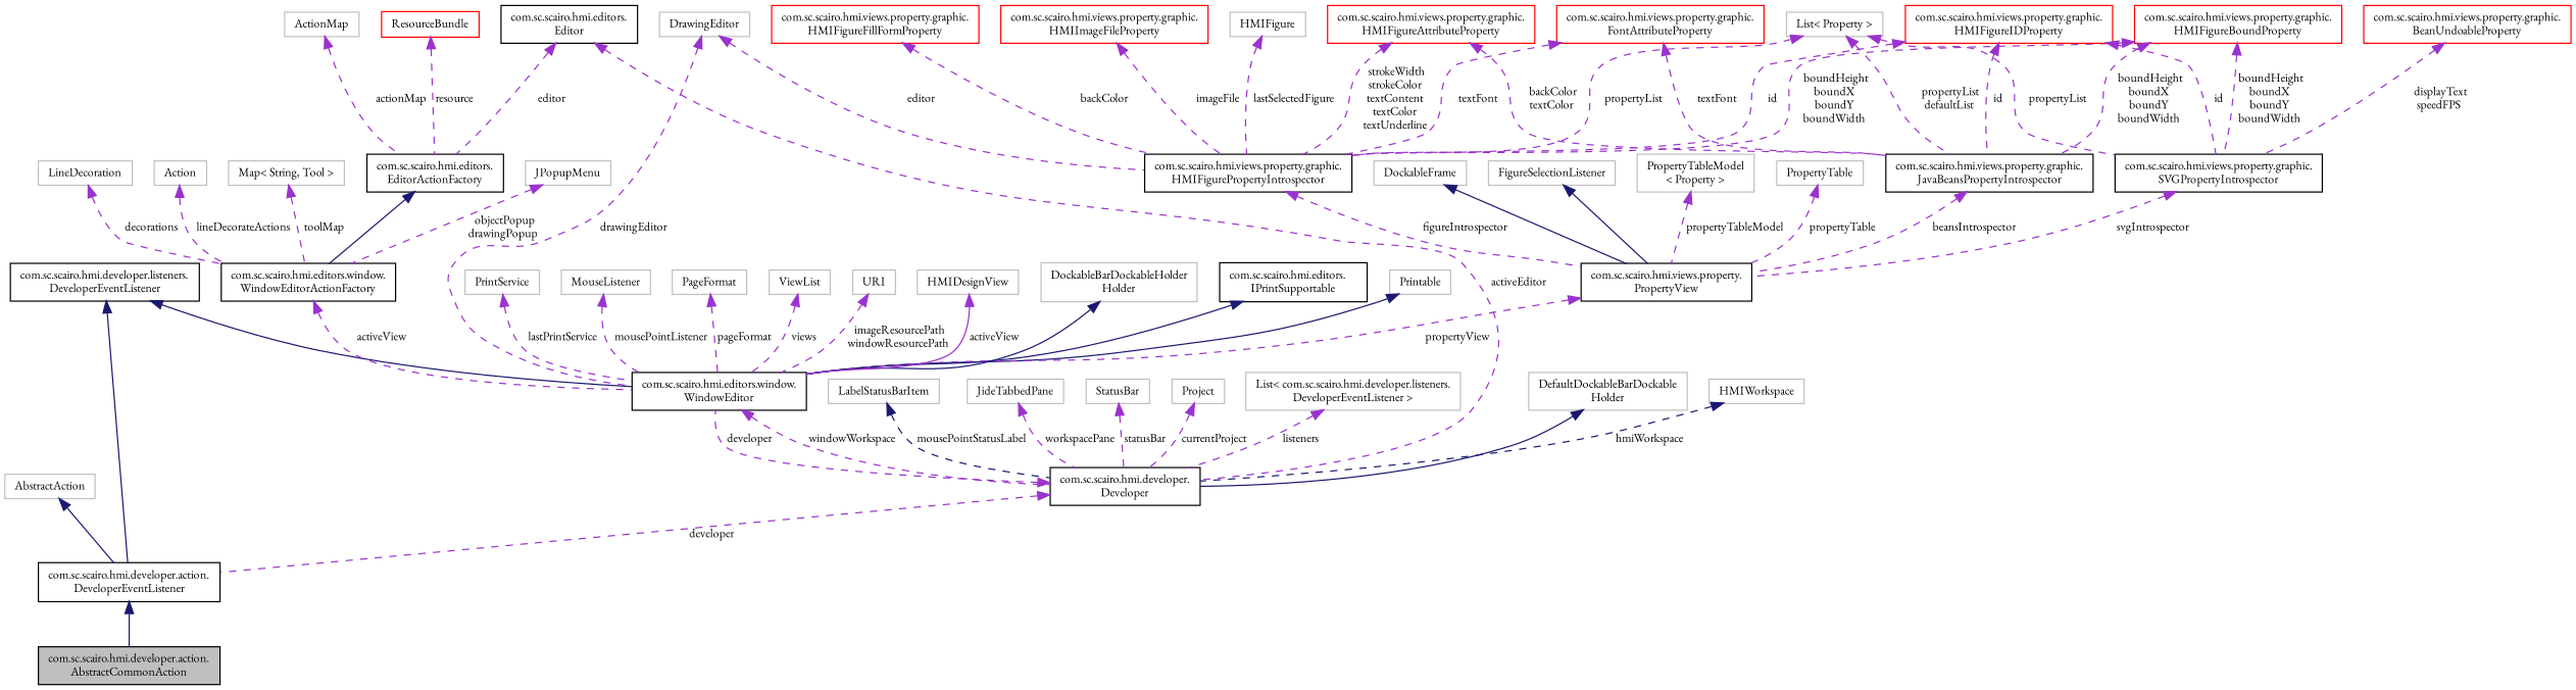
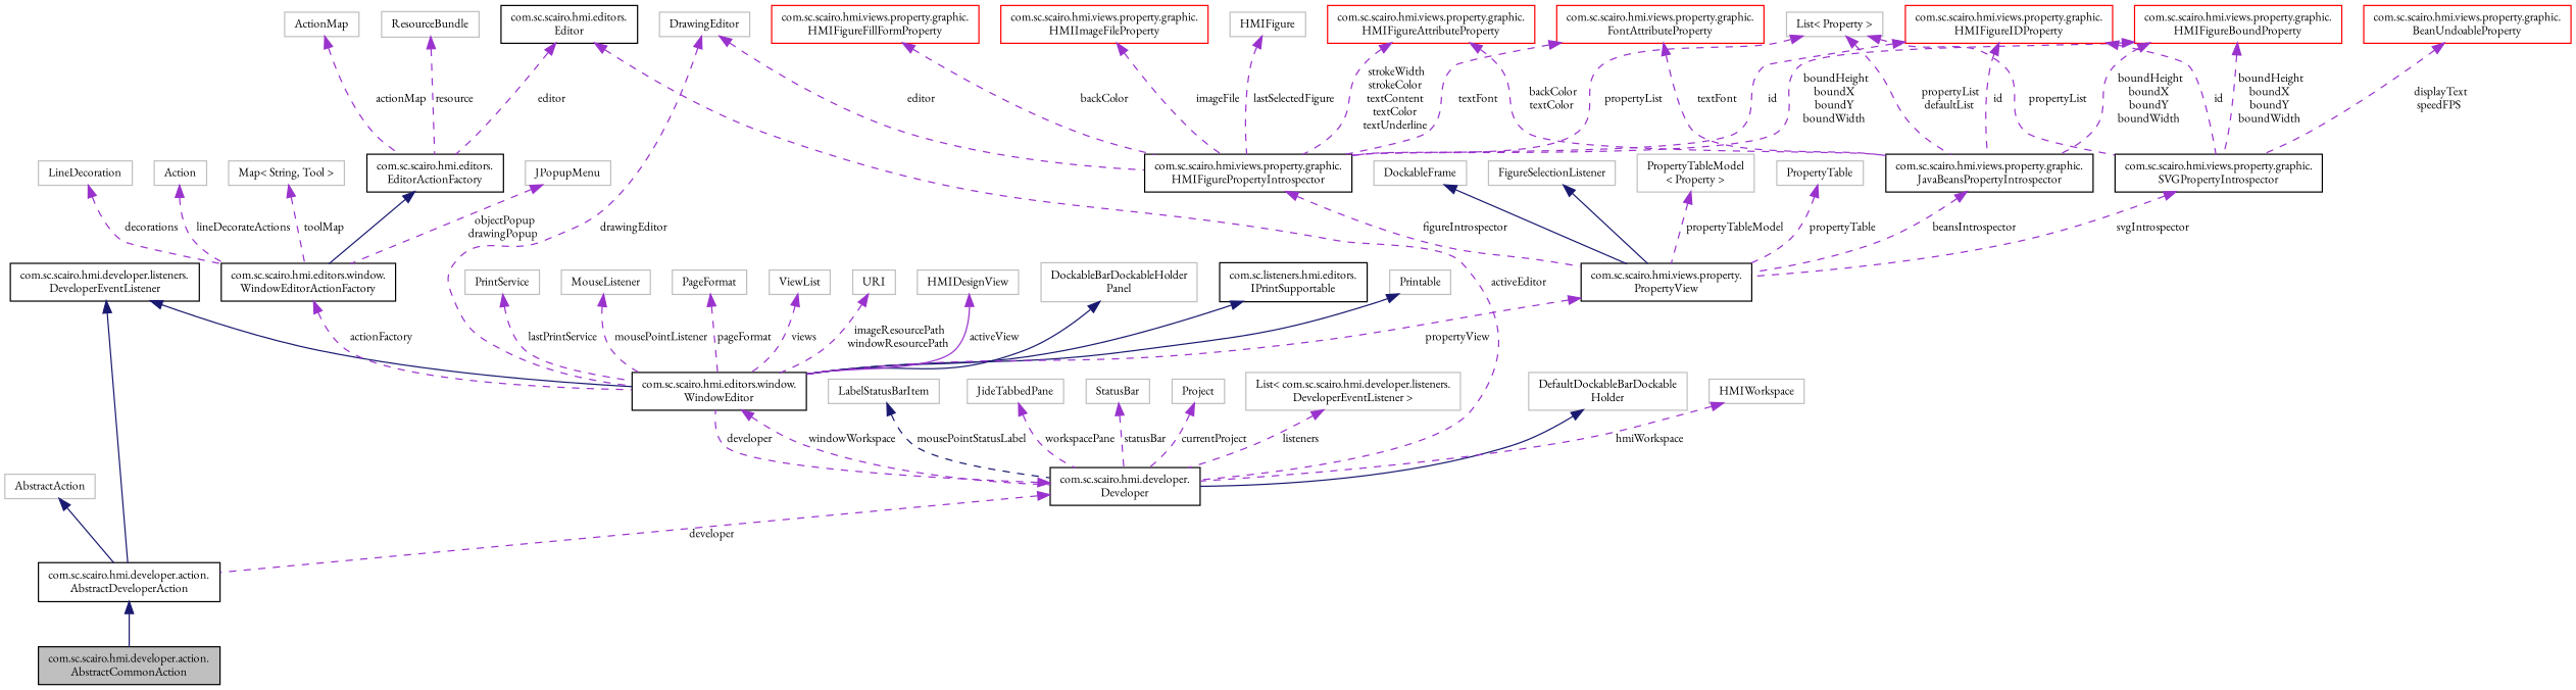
  digraph {
    fontname="EB Garamond"
    rankdir=TB
    node [color=grey75 fillcolor=white fontname="EB Garamond" fontsize=10 shape=record style=filled]
    edge [color=darkorchid3 dir=back fontname="EB Garamond" fontsize=10 labelfontname=Helvetica labelfontsize=10 style=dashed]
    n1 [color=black fillcolor=grey75 fontcolor=black height=0.2 label="com.sc.scairo.hmi.developer.action.\lAbstractCommonAction" width=0.4]
-   n2 [color=black height=0.2 label="com.sc.scairo.hmi.developer.action.\lDeveloperEventListener" width=0.4]
+   n2 [color=black height=0.2 label="com.sc.scairo.hmi.developer.action.\lAbstractDeveloperAction" width=0.4]
    n3 [height=0.2 label=AbstractAction width=0.4]
    n4 [color=black height=0.2 label="com.sc.scairo.hmi.developer.listeners.\lDeveloperEventListener" width=0.4]
    n5 [color=black height=0.2 label="com.sc.scairo.hmi.editors.window.\lWindowEditor" width=0.4]
    n6 [color=black height=0.2 label="com.sc.scairo.hmi.developer.\lDeveloper" width=0.4]
    n7 [height=0.2 label="DefaultDockableBarDockable\lHolder" width=0.4]
    n8 [height=0.2 label=HMIWorkspace width=0.4]
-   n9 [height=0.2 label="DockableBarDockableHolder\lHolder" width=0.4]
+   n9 [height=0.2 label="DockableBarDockableHolder\lPanel" width=0.4]
    n10 [color=black height=0.2 label="com.sc.scairo.hmi.editors.\lEditor" width=0.4]
    n11 [color=black height=0.2 label="com.sc.scairo.hmi.editors.\lEditorActionFactory" width=0.4]
    n12 [color=black height=0.2 label="com.sc.scairo.hmi.editors.window.\lWindowEditorActionFactory" width=0.4]
-   n13 [color=black height=0.2 label="com.sc.scairo.hmi.editors.\lIPrintSupportable" width=0.4]
+   n13 [color=black height=0.2 label="com.sc.listeners.hmi.editors.\lIPrintSupportable" width=0.4]
    n14 [height=0.2 label=Printable width=0.4]
    n15 [height=0.2 label=DrawingEditor width=0.4]
    n16 [color=black height=0.2 label="com.sc.scairo.hmi.views.property.graphic.\lHMIFigurePropertyIntrospector" width=0.4]
    n17 [color=black height=0.2 label="com.sc.scairo.hmi.views.property.\lPropertyView" width=0.4]
    n18 [height=0.2 label=PrintService width=0.4]
    n19 [height=0.2 label=MouseListener width=0.4]
    n20 [height=0.2 label=PageFormat width=0.4]
    n21 [height=0.2 label=ViewList width=0.4]
    n22 [height=0.2 label=URI width=0.4]
    n23 [height=0.2 label=HMIDesignView width=0.4]
    n24 [height=0.2 label=DockableFrame width=0.4]
    n25 [height=0.2 label=FigureSelectionListener width=0.4]
    n26 [color=black height=0.2 label="com.sc.scairo.hmi.views.property.graphic.\lJavaBeansPropertyIntrospector" width=0.4]
    n27 [color=red height=0.2 label="com.sc.scairo.hmi.views.property.graphic.\lHMIFigureBoundProperty" width=0.4]
    n28 [color=black height=0.2 label="com.sc.scairo.hmi.views.property.graphic.\lSVGPropertyIntrospector" width=0.4]
    n29 [color=red height=0.2 label="com.sc.scairo.hmi.views.property.graphic.\lHMIFigureIDProperty" width=0.4]
    n30 [height=0.2 label="List\< Property \>" width=0.4]
    n31 [color=red height=0.2 label="com.sc.scairo.hmi.views.property.graphic.\lHMIFigureAttributeProperty" width=0.4]
    n32 [color=red height=0.2 label="com.sc.scairo.hmi.views.property.graphic.\lFontAttributeProperty" width=0.4]
    n33 [color=red height=0.2 label="com.sc.scairo.hmi.views.property.graphic.\lHMIFigureFillFormProperty" width=0.4]
    n34 [color=red height=0.2 label="com.sc.scairo.hmi.views.property.graphic.\lHMIImageFileProperty" width=0.4]
    n35 [height=0.2 label=HMIFigure width=0.4]
    n36 [height=0.2 label="PropertyTableModel\l\< Property \>" width=0.4]
    n37 [height=0.2 label=PropertyTable width=0.4]
    n38 [color=red height=0.2 label="com.sc.scairo.hmi.views.property.graphic.\lBeanUndoableProperty" width=0.4]
-   n39 [color=red height=0.2 label=ResourceBundle width=0.4]
+   n39 [height=0.2 label=ResourceBundle width=0.4]
    n40 [height=0.2 label=ActionMap width=0.4]
    n41 [height=0.2 label=JPopupMenu width=0.4]
    n42 [height=0.2 label=LineDecoration width=0.4]
    n43 [height=0.2 label=Action width=0.4]
    n44 [height=0.2 label="Map\< String, Tool \>" width=0.4]
    n45 [height=0.2 label=LabelStatusBarItem width=0.4]
    n46 [height=0.2 label=JideTabbedPane width=0.4]
    n47 [height=0.2 label=StatusBar width=0.4]
    n48 [height=0.2 label=Project width=0.4]
    n49 [height=0.2 label="List\< com.sc.scairo.hmi.developer.listeners.\lDeveloperEventListener \>" width=0.4]
    n2 -> n1 [color=midnightblue style=solid]
    n3 -> n2 [color=midnightblue style=solid]
    n4 -> n2 [color=midnightblue style=solid]
    n4 -> n5 [color=midnightblue style=solid]
    n5 -> n6 [label=" windowWorkspace"]
    n6 -> n2 [label=" developer"]
    n6 -> n5 [label=" developer"]
    n7 -> n6 [color=midnightblue style=solid]
-   n8 -> n6 [color=midnightblue label=" hmiWorkspace"]
+   n8 -> n6 [label=" hmiWorkspace"]
    n9 -> n5 [color=midnightblue style=solid]
    n10 -> n6 [label=" activeEditor"]
    n10 -> n11 [label=" editor"]
    n11 -> n12 [color=midnightblue style=solid]
-   n12 -> n5 [label=" activeView"]
+   n12 -> n5 [label=" actionFactory"]
    n13 -> n5 [color=midnightblue style=solid]
    n14 -> n5 [color=midnightblue style=solid]
    n15 -> n5 [label=" drawingEditor"]
    n15 -> n16 [label=" editor"]
    n16 -> n17 [label=" figureIntrospector"]
    n17 -> n5 [label=" propertyView"]
    n18 -> n5 [label=" lastPrintService"]
    n19 -> n5 [label=" mousePointListener"]
    n20 -> n5 [label=" pageFormat"]
    n21 -> n5 [label=" views"]
    n22 -> n5 [label=" imageResourcePath\nwindowResourcePath"]
    n23 -> n5 [label=" activeView" style=solid]
    n24 -> n17 [color=midnightblue style=solid]
    n25 -> n17 [color=midnightblue style=solid]
    n26 -> n17 [label=" beansIntrospector"]
    n27 -> n16 [label=" boundHeight\nboundX\nboundY\nboundWidth"]
    n27 -> n26 [label=" boundHeight\nboundX\nboundY\nboundWidth"]
    n27 -> n28 [label=" boundHeight\nboundX\nboundY\nboundWidth"]
    n28 -> n17 [label=" svgIntrospector"]
    n29 -> n16 [label=" id"]
    n29 -> n26 [label=" id"]
    n29 -> n28 [label=" id"]
    n30 -> n16 [label=" propertyList"]
    n30 -> n26 [label=" propertyList\ndefaultList"]
    n30 -> n28 [label=" propertyList"]
    n31 -> n16 [label=" strokeWidth\nstrokeColor\ntextContent\ntextColor\ntextUnderline"]
    n31 -> n26 [label=" backColor\ntextColor"]
    n32 -> n16 [label=" textFont"]
    n32 -> n26 [label=" textFont"]
    n33 -> n16 [label=" backColor"]
    n34 -> n16 [label=" imageFile"]
    n35 -> n16 [label=" lastSelectedFigure"]
    n36 -> n17 [label=" propertyTableModel"]
    n37 -> n17 [label=" propertyTable"]
    n38 -> n28 [label=" displayText\nspeedFPS"]
    n39 -> n11 [label=" resource"]
    n40 -> n11 [label=" actionMap"]
    n41 -> n12 [label=" objectPopup\ndrawingPopup"]
    n42 -> n12 [label=" decorations"]
    n43 -> n12 [label=" lineDecorateActions"]
    n44 -> n12 [label=" toolMap"]
    n45 -> n6 [color=midnightblue label=" mousePointStatusLabel"]
    n46 -> n6 [label=" workspacePane"]
    n47 -> n6 [label=" statusBar"]
    n48 -> n6 [label=" currentProject"]
    n49 -> n6 [label=" listeners"]
  }
